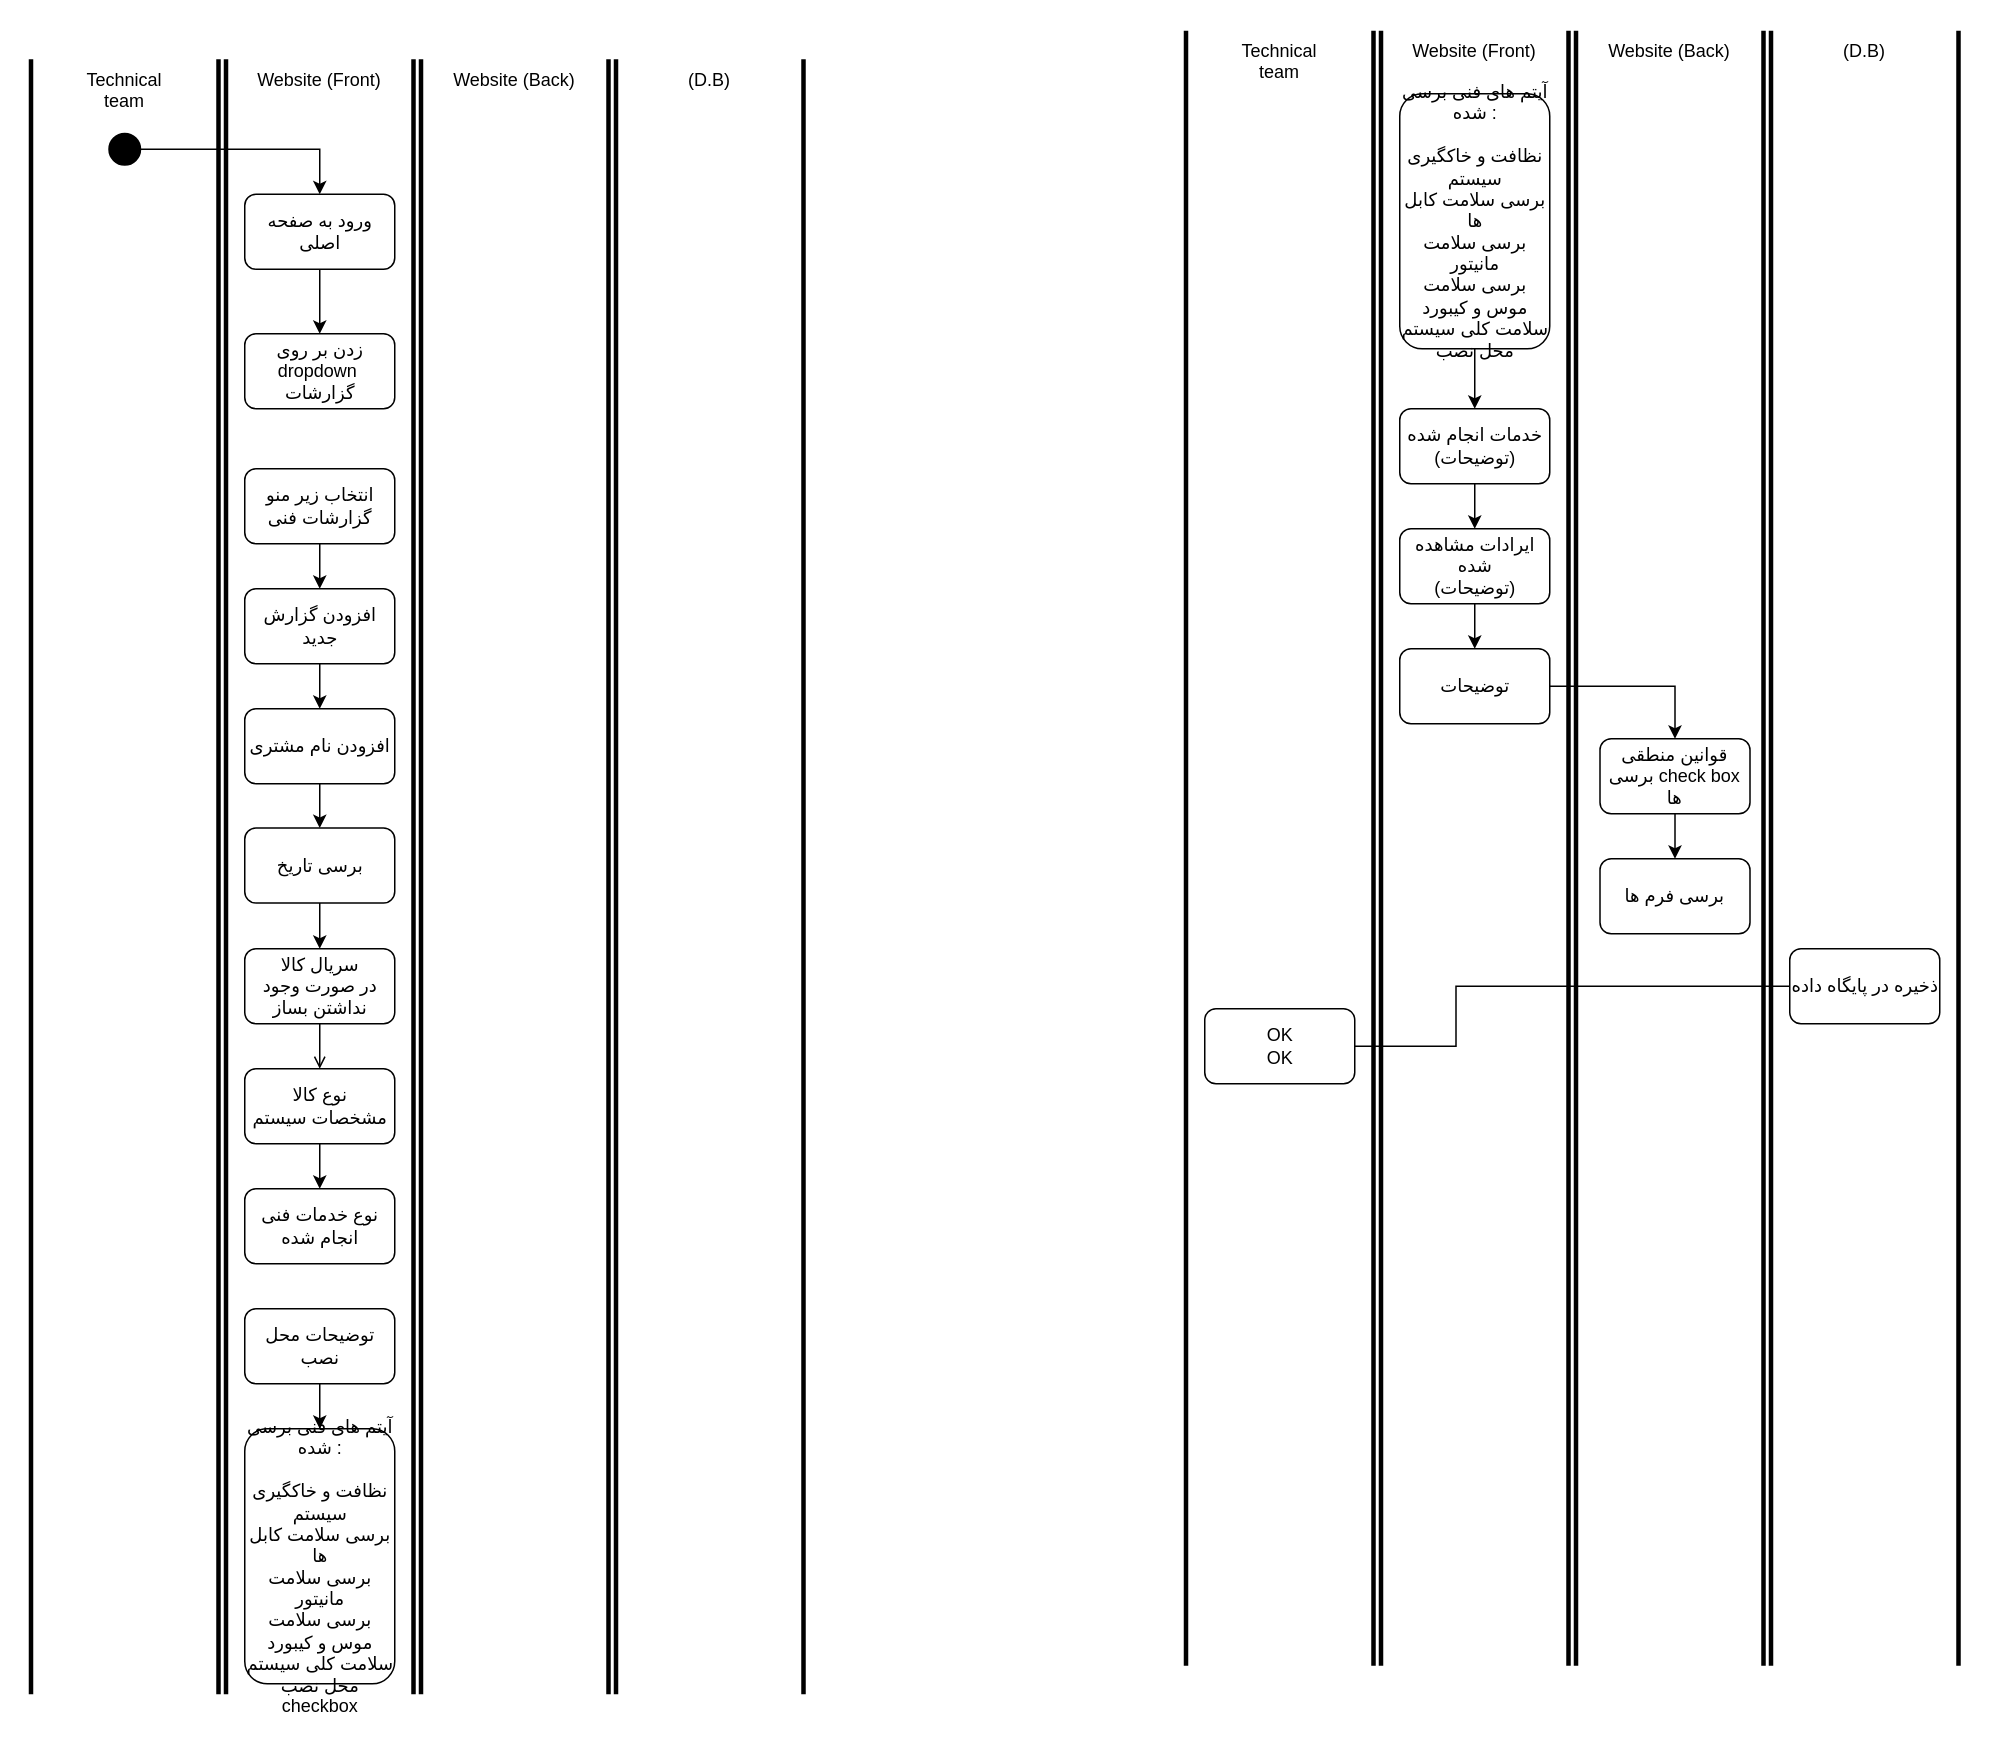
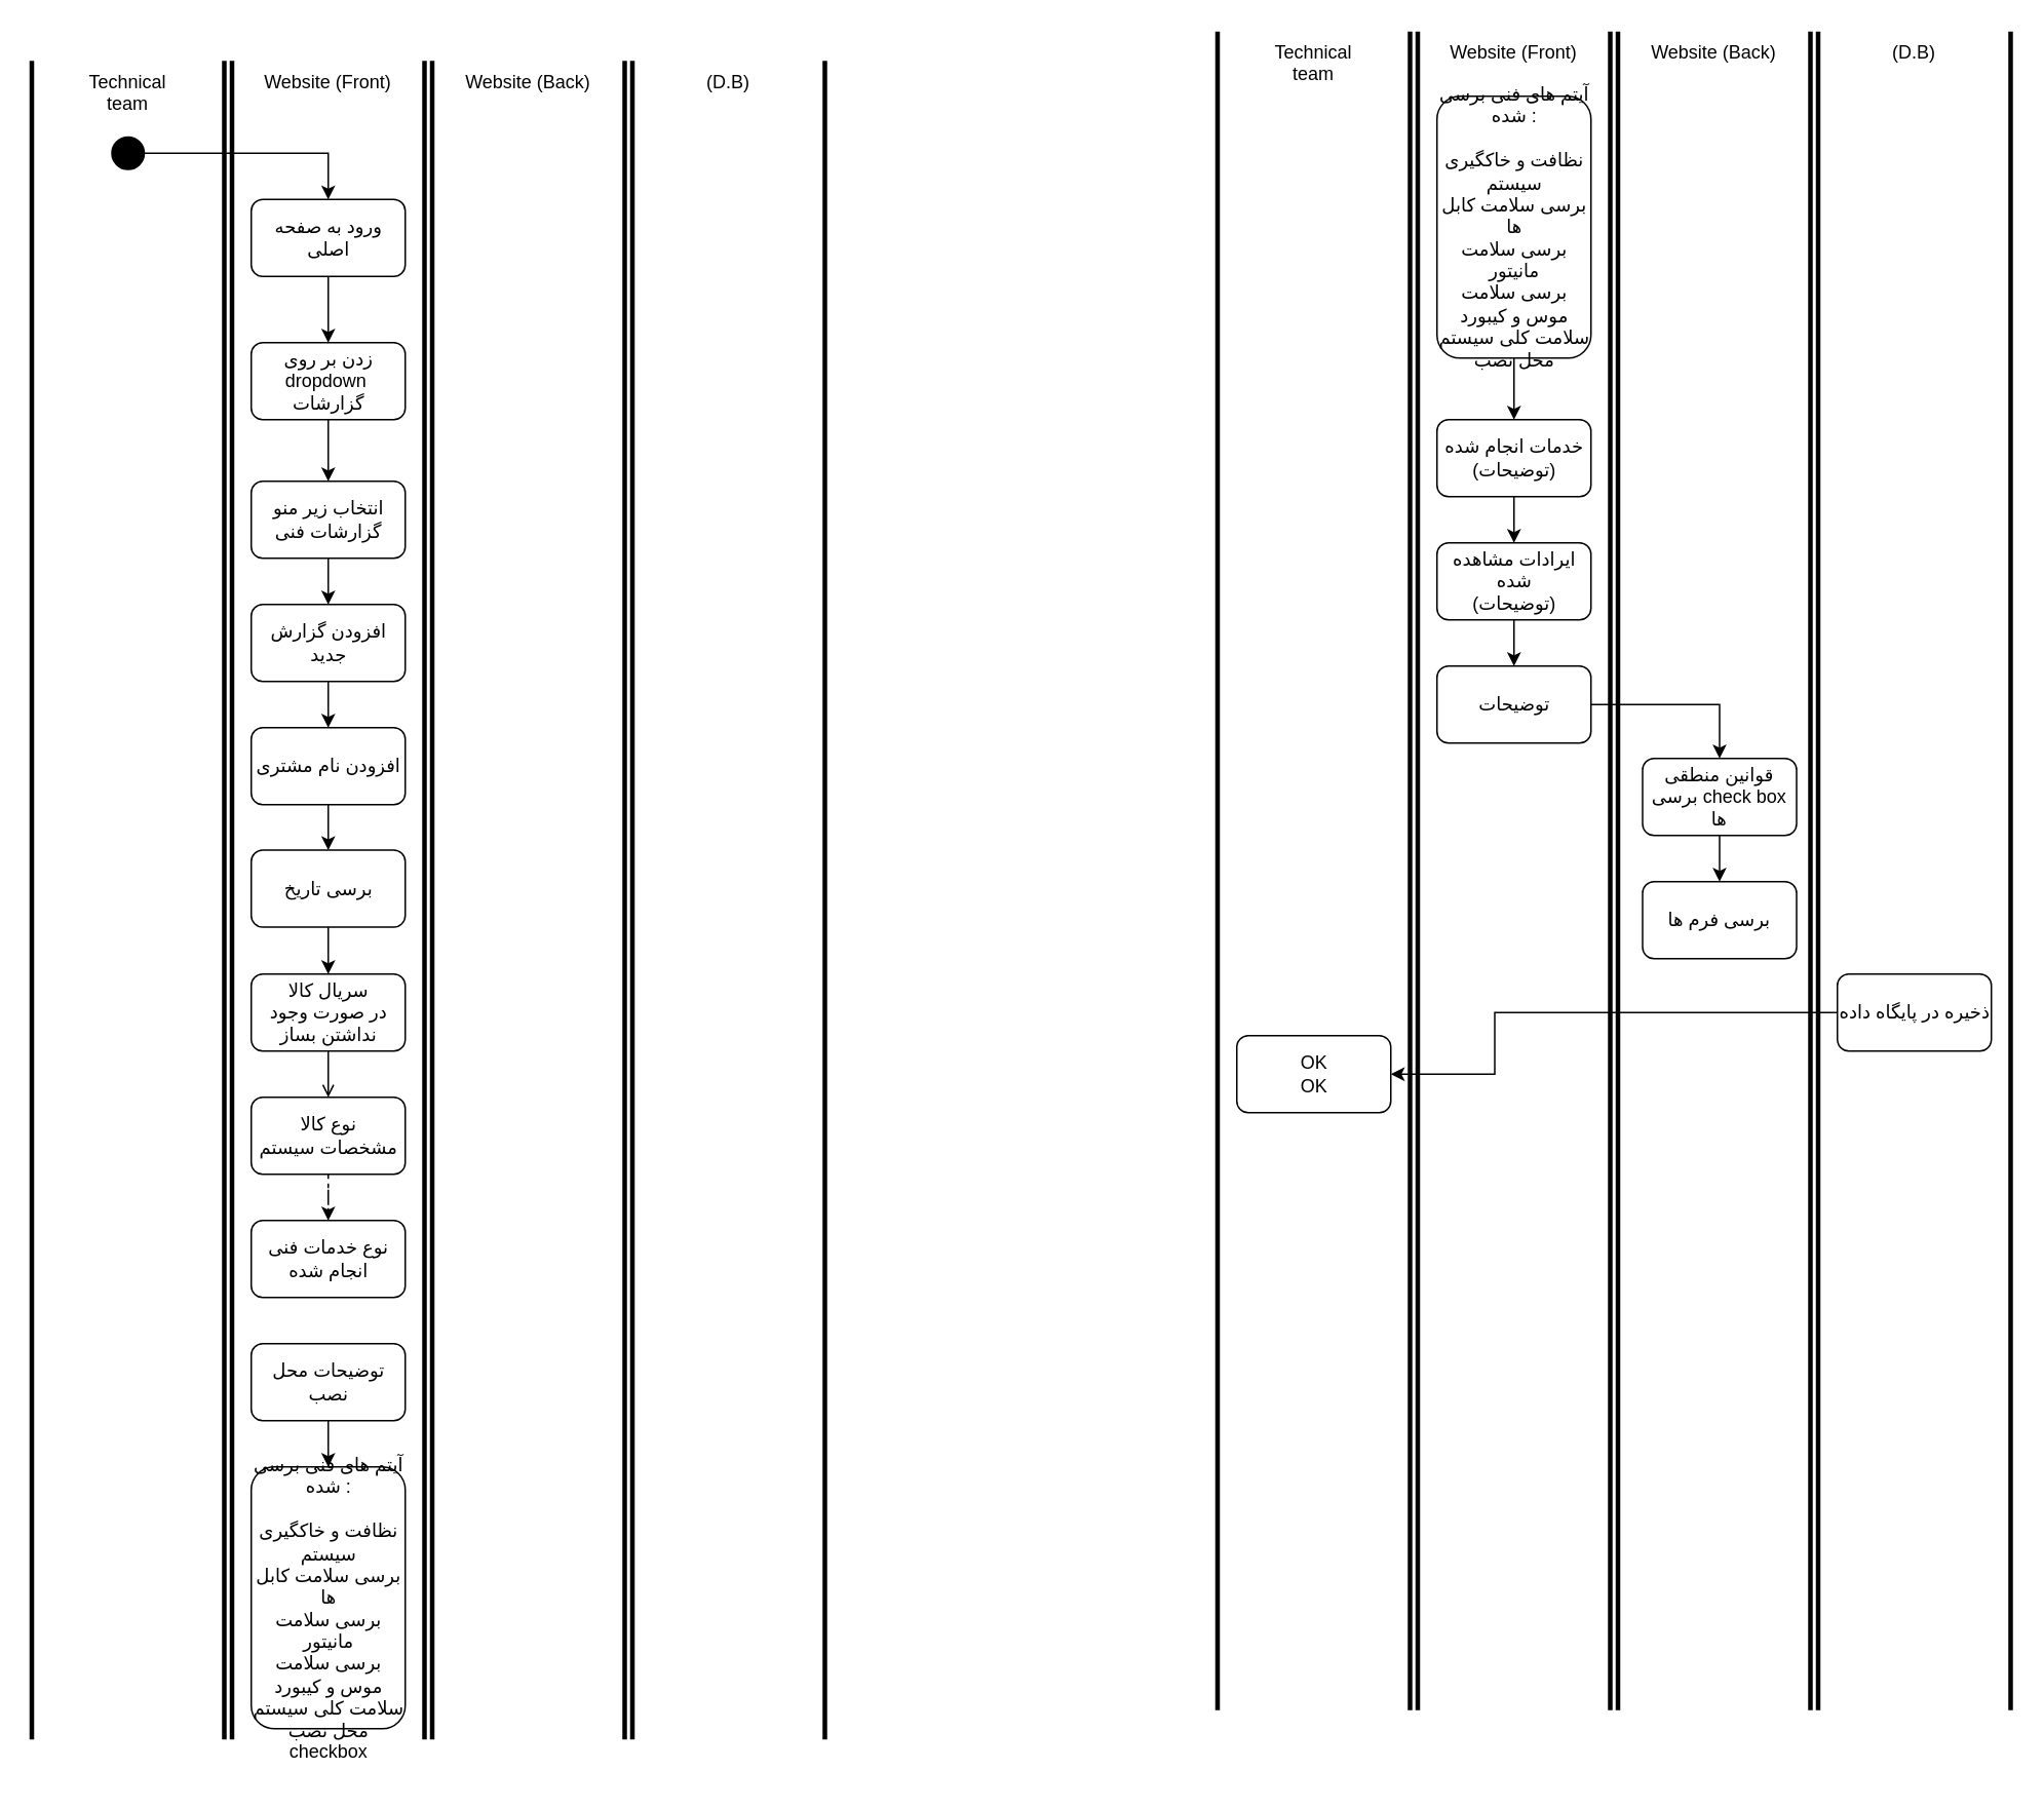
  <mxCell id="0" />
  <mxCell id="1" parent="0" />
  <mxCell id="2" value="&lt;span style=&quot;text-wrap: nowrap;&quot;&gt;Technical&lt;/span&gt;&lt;br style=&quot;text-wrap: nowrap;&quot;&gt;&lt;span style=&quot;text-wrap: nowrap;&quot;&gt;team&lt;/span&gt;" style="html=1;shape=mxgraph.sysml.actPart;strokeWidth=3;verticalAlign=top;rotation=0;whiteSpace=wrap;" parent="1" vertex="1"><mxGeometry x="20" y="39" width="125" height="1090" as="geometry" /></mxCell>
  <mxCell id="3" value="Website (Front)" style="html=1;shape=mxgraph.sysml.actPart;strokeWidth=3;verticalAlign=top;rotation=0;whiteSpace=wrap;" parent="1" vertex="1"><mxGeometry x="150" y="39" width="125" height="1090" as="geometry" /></mxCell>
  <mxCell id="4" value="Website (Back)" style="html=1;shape=mxgraph.sysml.actPart;strokeWidth=3;verticalAlign=top;rotation=0;whiteSpace=wrap;" parent="1" vertex="1"><mxGeometry x="280" y="39" width="125" height="1090" as="geometry" /></mxCell>
  <mxCell id="5" value="(D.B)" style="html=1;shape=mxgraph.sysml.actPart;strokeWidth=3;verticalAlign=top;rotation=0;whiteSpace=wrap;" parent="1" vertex="1"><mxGeometry x="410" y="39" width="125" height="1090" as="geometry" /></mxCell>
  <mxCell id="6" style="edgeStyle=orthogonalEdgeStyle;rounded=0;orthogonalLoop=1;jettySize=auto;html=1;" parent="1" source="7" target="11" edge="1"><mxGeometry relative="1" as="geometry"><mxPoint x="212.5" y="219" as="targetPoint" /></mxGeometry></mxCell>
  <mxCell id="7" value="ورود به صفحه اصلی" style="shape=rect;html=1;rounded=1;whiteSpace=wrap;align=center;" parent="1" vertex="1"><mxGeometry x="162.5" y="129" width="100" height="50" as="geometry" /></mxCell>
  <mxCell id="8" style="edgeStyle=orthogonalEdgeStyle;rounded=0;orthogonalLoop=1;jettySize=auto;html=1;" parent="1" source="9" target="7" edge="1"><mxGeometry relative="1" as="geometry" /></mxCell>
  <mxCell id="9" value="" style="shape=ellipse;html=1;fillColor=strokeColor;strokeWidth=2;verticalLabelPosition=bottom;verticalAlignment=top;perimeter=ellipsePerimeter;" parent="1" vertex="1"><mxGeometry x="72.5" y="89" width="20" height="20" as="geometry" /></mxCell>
+ <mxCell id="10" style="edgeStyle=orthogonalEdgeStyle;rounded=0;orthogonalLoop=1;jettySize=auto;html=1;" edge="1" parent="1" source="11" target="13"><mxGeometry relative="1" as="geometry" /></mxCell>
  <mxCell id="11" value="زدن بر روی dropdown&amp;nbsp;&lt;div&gt;گزارشات&lt;/div&gt;" style="shape=rect;html=1;rounded=1;whiteSpace=wrap;align=center;" vertex="1" parent="1"><mxGeometry x="162.5" y="222" width="100" height="50" as="geometry" /></mxCell>
  <mxCell id="12" style="edgeStyle=orthogonalEdgeStyle;rounded=0;orthogonalLoop=1;jettySize=auto;html=1;" edge="1" parent="1" source="13" target="15"><mxGeometry relative="1" as="geometry" /></mxCell>
  <mxCell id="13" value="انتخاب زیر منو&lt;br&gt;گزارشات فنی" style="shape=rect;html=1;rounded=1;whiteSpace=wrap;align=center;" vertex="1" parent="1"><mxGeometry x="162.5" y="312" width="100" height="50" as="geometry" /></mxCell>
  <mxCell id="14" style="edgeStyle=orthogonalEdgeStyle;rounded=0;orthogonalLoop=1;jettySize=auto;html=1;" edge="1" parent="1" source="15" target="17"><mxGeometry relative="1" as="geometry" /></mxCell>
  <mxCell id="15" value="افزودن گزارش جدید" style="shape=rect;html=1;rounded=1;whiteSpace=wrap;align=center;" vertex="1" parent="1"><mxGeometry x="162.5" y="392" width="100" height="50" as="geometry" /></mxCell>
  <mxCell id="16" value="" style="edgeStyle=orthogonalEdgeStyle;rounded=0;orthogonalLoop=1;jettySize=auto;html=1;" edge="1" parent="1" source="17" target="19"><mxGeometry relative="1" as="geometry" /></mxCell>
  <mxCell id="17" value="افزودن نام مشتری" style="shape=rect;html=1;rounded=1;whiteSpace=wrap;align=center;" vertex="1" parent="1"><mxGeometry x="162.5" y="472" width="100" height="50" as="geometry" /></mxCell>
  <mxCell id="18" style="edgeStyle=orthogonalEdgeStyle;rounded=0;orthogonalLoop=1;jettySize=auto;html=1;" edge="1" parent="1" source="19" target="21"><mxGeometry relative="1" as="geometry" /></mxCell>
  <mxCell id="19" value="برسی تاریخ" style="shape=rect;html=1;rounded=1;whiteSpace=wrap;align=center;" vertex="1" parent="1"><mxGeometry x="162.5" y="551.5" width="100" height="50" as="geometry" /></mxCell>
  <mxCell id="20" value="" style="edgeStyle=orthogonalEdgeStyle;rounded=0;orthogonalLoop=1;jettySize=auto;html=1;endArrow=open;" edge="1" parent="1" source="21" target="23"><mxGeometry relative="1" as="geometry" /></mxCell>
  <mxCell id="21" value="سریال کالا&lt;br&gt;در صورت وجود نداشتن بساز" style="shape=rect;html=1;rounded=1;whiteSpace=wrap;align=center;" vertex="1" parent="1"><mxGeometry x="162.5" y="632" width="100" height="50" as="geometry" /></mxCell>
- <mxCell id="22" value="" style="edgeStyle=orthogonalEdgeStyle;rounded=0;orthogonalLoop=1;jettySize=auto;html=1;" edge="1" parent="1" source="23" target="24"><mxGeometry relative="1" as="geometry" /></mxCell>
+ <mxCell id="22" value="" style="edgeStyle=orthogonalEdgeStyle;rounded=0;orthogonalLoop=1;jettySize=auto;html=1;dashed=1;" edge="1" parent="1" source="23" target="24"><mxGeometry relative="1" as="geometry" /></mxCell>
  <mxCell id="23" value="نوع کالا&lt;br&gt;مشخصات سیستم" style="shape=rect;html=1;rounded=1;whiteSpace=wrap;align=center;" vertex="1" parent="1"><mxGeometry x="162.5" y="712" width="100" height="50" as="geometry" /></mxCell>
  <mxCell id="24" value="نوع خدمات فنی انجام شده" style="shape=rect;html=1;rounded=1;whiteSpace=wrap;align=center;" vertex="1" parent="1"><mxGeometry x="162.5" y="792" width="100" height="50" as="geometry" /></mxCell>
  <mxCell id="25" style="edgeStyle=orthogonalEdgeStyle;rounded=0;orthogonalLoop=1;jettySize=auto;html=1;" edge="1" parent="1" source="26" target="27"><mxGeometry relative="1" as="geometry" /></mxCell>
  <mxCell id="26" value="توضیحات محل نصب" style="shape=rect;html=1;rounded=1;whiteSpace=wrap;align=center;" vertex="1" parent="1"><mxGeometry x="162.5" y="872" width="100" height="50" as="geometry" /></mxCell>
  <mxCell id="27" value="آیتم های فنی برسی شده :&lt;br&gt;&lt;br&gt;نظافت و خاکگیری سیستم&lt;br&gt;برسی سلامت کابل ها&lt;br&gt;برسی سلامت مانیتور&lt;br&gt;برسی سلامت موس و کیبورد&lt;br&gt;سلامت کلی سیستم&lt;br&gt;محل نصب" style="shape=rect;html=1;rounded=1;whiteSpace=wrap;align=center;" vertex="1" parent="1"><mxGeometry x="162.5" y="952" width="100" height="170" as="geometry" /></mxCell>
  <mxCell id="28" value="checkbox" style="text;html=1;align=center;verticalAlign=middle;whiteSpace=wrap;rounded=0;" vertex="1" parent="1"><mxGeometry x="183" y="1122" width="60" height="30" as="geometry" /></mxCell>
  <mxCell id="29" value="&lt;span style=&quot;text-wrap: nowrap;&quot;&gt;Technical&lt;/span&gt;&lt;br style=&quot;text-wrap: nowrap;&quot;&gt;&lt;span style=&quot;text-wrap: nowrap;&quot;&gt;team&lt;/span&gt;" style="html=1;shape=mxgraph.sysml.actPart;strokeWidth=3;verticalAlign=top;rotation=0;whiteSpace=wrap;" vertex="1" parent="1"><mxGeometry x="790" y="20" width="125" height="1090" as="geometry" /></mxCell>
  <mxCell id="30" value="Website (Front)" style="html=1;shape=mxgraph.sysml.actPart;strokeWidth=3;verticalAlign=top;rotation=0;whiteSpace=wrap;" vertex="1" parent="1"><mxGeometry x="920" y="20" width="125" height="1090" as="geometry" /></mxCell>
  <mxCell id="31" value="Website (Back)" style="html=1;shape=mxgraph.sysml.actPart;strokeWidth=3;verticalAlign=top;rotation=0;whiteSpace=wrap;" vertex="1" parent="1"><mxGeometry x="1050" y="20" width="125" height="1090" as="geometry" /></mxCell>
  <mxCell id="32" value="(D.B)" style="html=1;shape=mxgraph.sysml.actPart;strokeWidth=3;verticalAlign=top;rotation=0;whiteSpace=wrap;" vertex="1" parent="1"><mxGeometry x="1180" y="20" width="125" height="1090" as="geometry" /></mxCell>
  <mxCell id="33" style="edgeStyle=orthogonalEdgeStyle;rounded=0;orthogonalLoop=1;jettySize=auto;html=1;" edge="1" parent="1" source="34" target="36"><mxGeometry relative="1" as="geometry" /></mxCell>
  <mxCell id="34" value="آیتم های فنی برسی شده :&lt;br&gt;&lt;br&gt;نظافت و خاکگیری سیستم&lt;br&gt;برسی سلامت کابل ها&lt;br&gt;برسی سلامت مانیتور&lt;br&gt;برسی سلامت موس و کیبورد&lt;br&gt;سلامت کلی سیستم&lt;br&gt;محل نصب" style="shape=rect;html=1;rounded=1;whiteSpace=wrap;align=center;" vertex="1" parent="1"><mxGeometry x="932.5" y="62" width="100" height="170" as="geometry" /></mxCell>
  <mxCell id="35" value="" style="edgeStyle=orthogonalEdgeStyle;rounded=0;orthogonalLoop=1;jettySize=auto;html=1;" edge="1" parent="1" source="36" target="38"><mxGeometry relative="1" as="geometry" /></mxCell>
  <mxCell id="36" value="خدمات انجام شده&lt;br&gt;(توضیحات)" style="shape=rect;html=1;rounded=1;whiteSpace=wrap;align=center;" vertex="1" parent="1"><mxGeometry x="932.5" y="272" width="100" height="50" as="geometry" /></mxCell>
  <mxCell id="37" value="" style="edgeStyle=orthogonalEdgeStyle;rounded=0;orthogonalLoop=1;jettySize=auto;html=1;" edge="1" parent="1" source="38" target="40"><mxGeometry relative="1" as="geometry" /></mxCell>
  <mxCell id="38" value="ایرادات مشاهده شده&lt;br&gt;(توضیحات)" style="shape=rect;html=1;rounded=1;whiteSpace=wrap;align=center;" vertex="1" parent="1"><mxGeometry x="932.5" y="352" width="100" height="50" as="geometry" /></mxCell>
  <mxCell id="39" style="edgeStyle=orthogonalEdgeStyle;rounded=0;orthogonalLoop=1;jettySize=auto;html=1;" edge="1" parent="1" source="40" target="42"><mxGeometry relative="1" as="geometry" /></mxCell>
  <mxCell id="40" value="توضیحات" style="shape=rect;html=1;rounded=1;whiteSpace=wrap;align=center;" vertex="1" parent="1"><mxGeometry x="932.5" y="432" width="100" height="50" as="geometry" /></mxCell>
  <mxCell id="41" value="" style="edgeStyle=orthogonalEdgeStyle;rounded=0;orthogonalLoop=1;jettySize=auto;html=1;" edge="1" parent="1" source="42" target="43"><mxGeometry relative="1" as="geometry" /></mxCell>
  <mxCell id="42" value="قوانین منطقی&lt;br&gt;برسی check box ها" style="shape=rect;html=1;rounded=1;whiteSpace=wrap;align=center;" vertex="1" parent="1"><mxGeometry x="1066" y="492" width="100" height="50" as="geometry" /></mxCell>
  <mxCell id="43" value="برسی فرم ها" style="shape=rect;html=1;rounded=1;whiteSpace=wrap;align=center;" vertex="1" parent="1"><mxGeometry x="1066" y="572" width="100" height="50" as="geometry" /></mxCell>
- <mxCell id="44" style="edgeStyle=orthogonalEdgeStyle;rounded=0;orthogonalLoop=1;jettySize=auto;html=1;endArrow=none;" edge="1" parent="1" source="45" target="46"><mxGeometry relative="1" as="geometry"><Array as="points"><mxPoint x="970" y="657" /><mxPoint x="970" y="697" /></Array></mxGeometry></mxCell>
+ <mxCell id="44" style="edgeStyle=orthogonalEdgeStyle;rounded=0;orthogonalLoop=1;jettySize=auto;html=1;" edge="1" parent="1" source="45" target="46"><mxGeometry relative="1" as="geometry"><Array as="points"><mxPoint x="970" y="657" /><mxPoint x="970" y="697" /></Array></mxGeometry></mxCell>
  <mxCell id="45" value="ذخیره در پایگاه داده" style="shape=rect;html=1;rounded=1;whiteSpace=wrap;align=center;" vertex="1" parent="1"><mxGeometry x="1192.5" y="632" width="100" height="50" as="geometry" /></mxCell>
  <mxCell id="46" value="OK&lt;br&gt;OK" style="shape=rect;html=1;rounded=1;whiteSpace=wrap;align=center;" vertex="1" parent="1"><mxGeometry x="802.5" y="672" width="100" height="50" as="geometry" /></mxCell>
